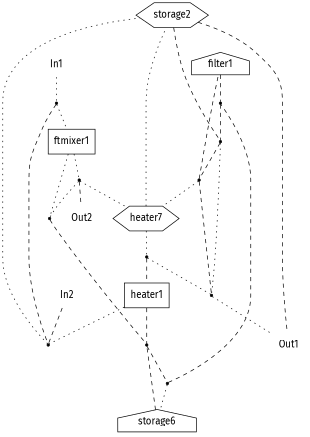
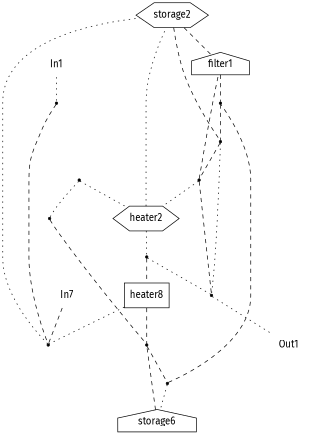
  graph {
    fontname="Fira Sans"
    rankdir=TB
    node [fontname="Fira Sans" shape=point]
    edge [fontname="Fira Sans" style=dashed]
    n1 [label=Out1 shape=plaintext]
-   n2 [label=heater1 shape=box]
+   n2 [label=heater8 shape=box]
    n3 [label=Switch2]
    n4 [label=switch4741]
    n5 [label=storage2 shape=hexagon]
    n6 [label=switch27813]
    n7 [label=Switch4]
    n8 [label=filter1 shape=house]
    n9 [label=Switch5]
    n10 [label=switch51462]
    n11 [label=Switch7]
-   n12 [label=heater7 shape=hexagon]
+   n12 [label=heater2 shape=hexagon]
    n13 [label=switch40388]
    n14 [label=Switch6]
    n15 [label=Switch1]
-   n16 [label=ftmixer1 shape=box]
    n17 [label=Switch3]
-   n18 [label=Out2 shape=plaintext]
    n19 [label=In1 shape=plaintext]
    n20 [label=storage6 shape=house]
-   n21 [label=In2 shape=plaintext]
+   n21 [label=In7 shape=plaintext]
    n2 -- n3 [style=dotted]
    n2 -- n4
    n3 -- n5 [style=dotted]
    n4 -- n6
-   n5 -- n1
+   n5 -- n8
    n5 -- n9
    n6 -- n13
    n6 -- n20 [style=dotted]
    n7 -- n4
    n8 -- n13
    n9 -- n10
    n9 -- n11 [style=dotted]
    n10 -- n8
    n10 -- n11
    n10 -- n12 [style=dotted]
    n11 -- n1 [style=dotted]
    n12 -- n5 [style=dotted]
    n12 -- n14 [style=dotted]
    n13 -- n9
    n14 -- n2
    n14 -- n11 [style=dotted]
    n15 -- n3
-   n15 -- n16 [style=dotted]
-   n16 -- n7 [style=dotted]
-   n16 -- n17 [style=dotted]
    n17 -- n7 [style=dotted]
    n17 -- n12 [style=dotted]
-   n17 -- n18
    n19 -- n15 [style=dotted]
    n20 -- n4
    n21 -- n3
  }
